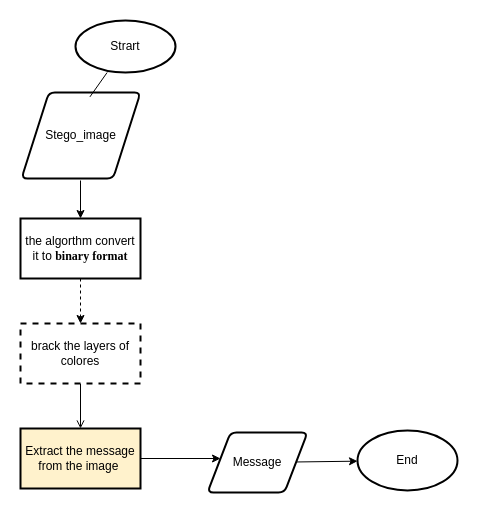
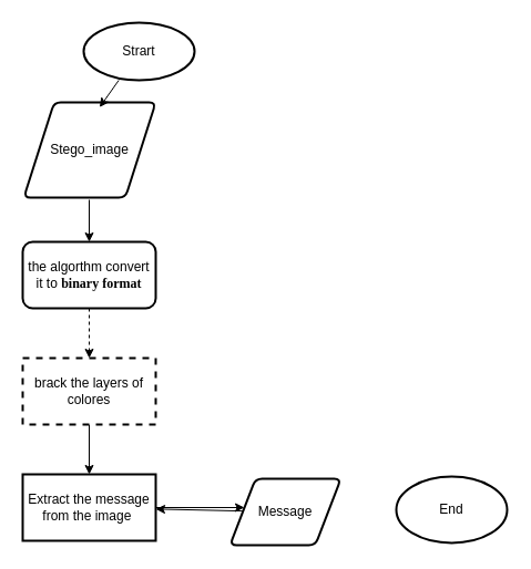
  <mxCell id="0" />
  <mxCell id="1" parent="0" />
  <mxCell id="2" value="Strart" style="strokeWidth=2;html=1;shape=mxgraph.flowchart.start_1;whiteSpace=wrap;" parent="1" vertex="1"><mxGeometry x="75" y="20" width="100" height="52" as="geometry" /></mxCell>
  <mxCell id="3" value="" style="edgeStyle=none;html=1;" parent="1" target="5" edge="1"><mxGeometry relative="1" as="geometry"><mxPoint x="80" y="180" as="sourcePoint" /></mxGeometry></mxCell>
  <mxCell id="4" value="" style="edgeStyle=none;html=1;dashed=1;" parent="1" source="5" target="7" edge="1"><mxGeometry relative="1" as="geometry" /></mxCell>
- <mxCell id="5" value="the algorthm convert it to&amp;nbsp;&lt;b style=&quot;background-color: transparent;&quot;&gt;&lt;span style=&quot;font-family: Bahnschrift;&quot; class=&quot;15&quot;&gt;binary format&lt;/span&gt;&lt;/b&gt;" style="whiteSpace=wrap;html=1;strokeWidth=2;" parent="1" vertex="1"><mxGeometry x="20" y="218" width="120" height="60" as="geometry" /></mxCell>
- <mxCell id="6" value="" style="edgeStyle=none;html=1;endArrow=open;" parent="1" source="7" target="9" edge="1"><mxGeometry relative="1" as="geometry" /></mxCell>
+ <mxCell id="5" value="the algorthm convert it to&amp;nbsp;&lt;b style=&quot;background-color: transparent;&quot;&gt;&lt;span style=&quot;font-family: Bahnschrift;&quot; class=&quot;15&quot;&gt;binary format&lt;/span&gt;&lt;/b&gt;" style="whiteSpace=wrap;html=1;strokeWidth=2;rounded=1;" parent="1" vertex="1"><mxGeometry x="20" y="218" width="120" height="60" as="geometry" /></mxCell>
+ <mxCell id="6" value="" style="edgeStyle=none;html=1;" parent="1" source="7" target="9" edge="1"><mxGeometry relative="1" as="geometry" /></mxCell>
  <mxCell id="7" value="brack the layers of colores" style="whiteSpace=wrap;html=1;strokeWidth=2;dashed=1;" parent="1" vertex="1"><mxGeometry x="20" y="323" width="120" height="60" as="geometry" /></mxCell>
  <mxCell id="8" value="" style="edgeStyle=none;html=1;" parent="1" source="9" edge="1"><mxGeometry relative="1" as="geometry"><mxPoint x="220" y="458" as="targetPoint" /></mxGeometry></mxCell>
- <mxCell id="9" value="Extract the message from the image&amp;nbsp;" style="whiteSpace=wrap;html=1;strokeWidth=2;fillColor=#fff2cc;" parent="1" vertex="1"><mxGeometry x="20" y="428" width="120" height="60" as="geometry" /></mxCell>
+ <mxCell id="9" value="Extract the message from the image&amp;nbsp;" style="whiteSpace=wrap;html=1;strokeWidth=2;" parent="1" vertex="1"><mxGeometry x="20" y="428" width="120" height="60" as="geometry" /></mxCell>
  <mxCell id="10" value="End" style="strokeWidth=2;html=1;shape=mxgraph.flowchart.start_1;whiteSpace=wrap;" parent="1" vertex="1"><mxGeometry x="357" y="430" width="100" height="60" as="geometry" /></mxCell>
  <mxCell id="11" value="Stego_image" style="shape=parallelogram;html=1;strokeWidth=2;perimeter=parallelogramPerimeter;whiteSpace=wrap;rounded=1;arcSize=12;size=0.23;" parent="1" vertex="1"><mxGeometry x="21" y="92" width="119" height="86" as="geometry" /></mxCell>
- <mxCell id="12" style="edgeStyle=none;html=1;entryX=0.575;entryY=0.051;entryDx=0;entryDy=0;entryPerimeter=0;endArrow=none;" parent="1" source="2" target="11" edge="1"><mxGeometry relative="1" as="geometry" /></mxCell>
- <mxCell id="13" value="" style="edgeStyle=none;html=1;" parent="1" source="14" target="10" edge="1"><mxGeometry relative="1" as="geometry" /></mxCell>
+ <mxCell id="12" style="edgeStyle=none;html=1;entryX=0.575;entryY=0.051;entryDx=0;entryDy=0;entryPerimeter=0;" parent="1" source="2" target="11" edge="1"><mxGeometry relative="1" as="geometry" /></mxCell>
+ <mxCell id="13" value="" style="edgeStyle=none;html=1;" parent="1" source="14" target="9" edge="1"><mxGeometry relative="1" as="geometry" /></mxCell>
  <mxCell id="14" value="Message" style="shape=parallelogram;html=1;strokeWidth=2;perimeter=parallelogramPerimeter;whiteSpace=wrap;rounded=1;arcSize=12;size=0.23;" parent="1" vertex="1"><mxGeometry x="207" y="432" width="100" height="60" as="geometry" /></mxCell>
